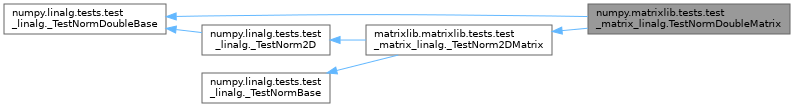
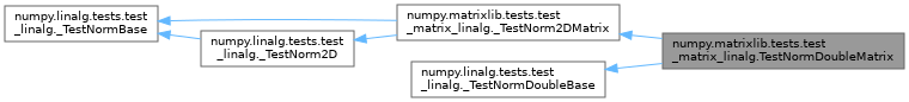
  digraph {
    rankdir=LR
    node [color=gray40 fillcolor=white fontname=Helvetica fontsize=10 shape=box style=filled]
    edge [color=steelblue1 dir=back fontname=Helvetica fontsize=10 labelfontname=Helvetica labelfontsize=10 style=solid]
    n1 [fillcolor=grey60 fontcolor=black height=0.2 label="numpy.matrixlib.tests.test\l_matrix_linalg.TestNormDoubleMatrix" width=0.4]
-   n2 [height=0.2 label="matrixlib.matrixlib.tests.test\l_matrix_linalg._TestNorm2DMatrix" width=0.4]
+   n2 [height=0.2 label="numpy.matrixlib.tests.test\l_matrix_linalg._TestNorm2DMatrix" width=0.4]
    n3 [height=0.2 label="numpy.linalg.tests.test\l_linalg._TestNorm2D" width=0.4]
    n4 [height=0.2 label="numpy.linalg.tests.test\l_linalg._TestNormBase" width=0.4]
    n5 [height=0.2 label="numpy.linalg.tests.test\l_linalg._TestNormDoubleBase" width=0.4]
    n2 -> n1
    n3 -> n2
    n4 -> n2
-   n5 -> n3
+   n4 -> n3
    n5 -> n1
  }
